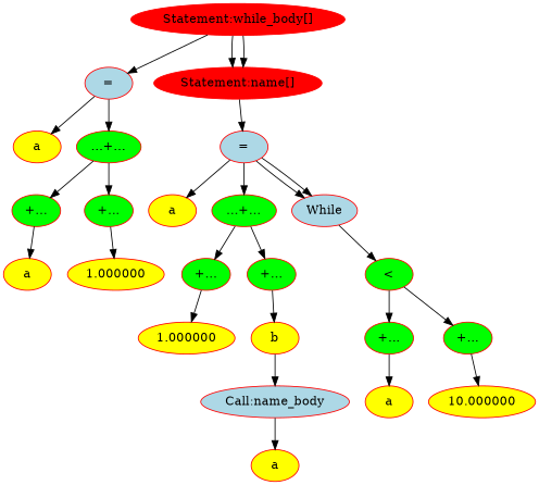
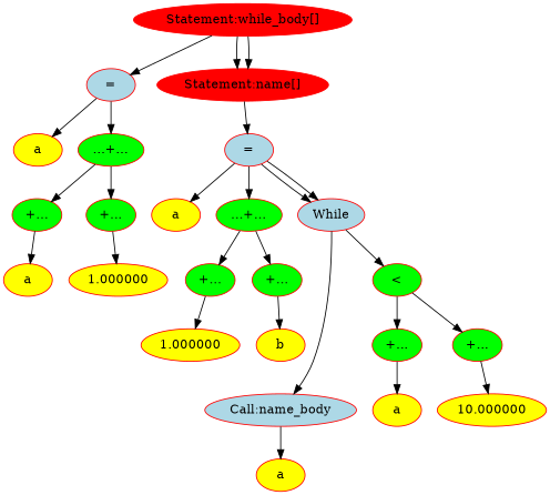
  digraph {
    node [color=red fillcolor=yellow fontsize=14 style=filled]
    n1 [fillcolor=red label="Statement:while_body[]"]
    n2 [fillcolor=lightblue label="="]
    n3 [fillcolor=red label="Statement:name[]"]
    n4 [label=a]
    n5 [fillcolor=green label="...+..."]
    n6 [fillcolor=lightblue label="="]
    n7 [fillcolor=green label="+..."]
    n8 [fillcolor=green label="+..."]
    n9 [label=a]
    n10 [label=1.000000]
    n11 [label=a]
    n12 [fillcolor=green label="...+..."]
    n13 [fillcolor=lightblue label=While]
    n14 [fillcolor=green label="+..."]
    n15 [fillcolor=green label="+..."]
    n16 [fillcolor=lightblue label="Call:name_body"]
    n17 [fillcolor=green label="<"]
    n18 [label=1.000000]
    n19 [label=b]
    n20 [label=a]
    n21 [fillcolor=green label="+..."]
    n22 [fillcolor=green label="+..."]
    n23 [label=a]
    n24 [label=10.000000]
    n1 -> n2
    n1 -> n3
    n1 -> n3
    n2 -> n4
    n2 -> n5
    n3 -> n6
    n5 -> n7
    n5 -> n8
    n6 -> n11
    n6 -> n12
    n6 -> n13
    n6 -> n13
    n7 -> n9
    n8 -> n10
    n12 -> n14
    n12 -> n15
-   n19 -> n16
+   n13 -> n16
    n13 -> n17
    n14 -> n18
    n15 -> n19
    n16 -> n20
    n17 -> n21
    n17 -> n22
    n21 -> n23
    n22 -> n24
  }
